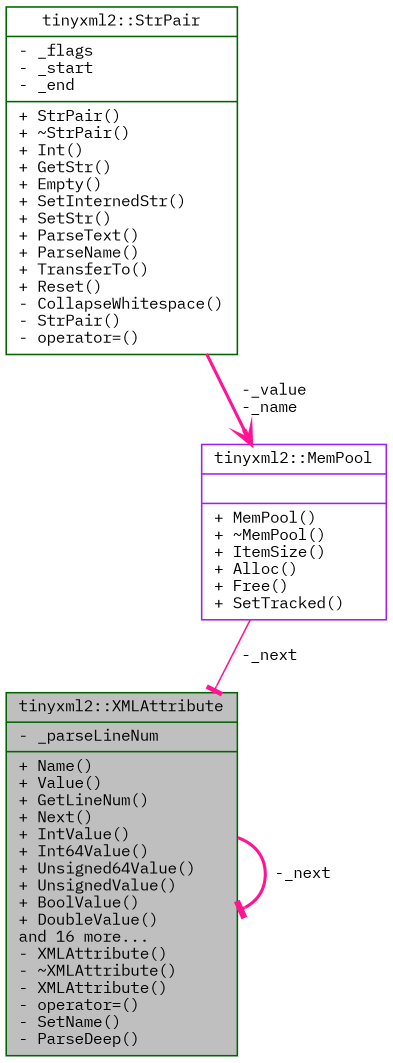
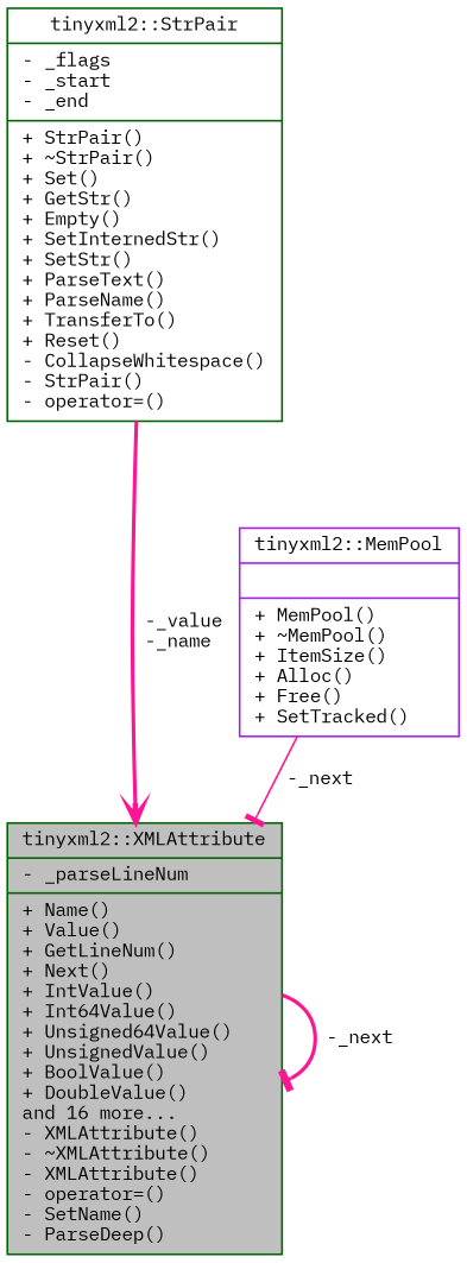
  digraph {
    fontname="IBM Plex Mono"
    node [color=darkgreen fillcolor=white fontname="IBM Plex Mono" fontsize=10 shape=record style=filled]
    edge [arrowhead=tee color=deeppink fontname="IBM Plex Mono" fontsize=10 labelfontname=Helvetica labelfontsize=10 style=bold]
    n1 [fillcolor=grey75 fontcolor=black height=0.2 label="{tinyxml2::XMLAttribute\n|- _parseLineNum\l|+ Name()\l+ Value()\l+ GetLineNum()\l+ Next()\l+ IntValue()\l+ Int64Value()\l+ Unsigned64Value()\l+ UnsignedValue()\l+ BoolValue()\l+ DoubleValue()\land 16 more...\l- XMLAttribute()\l- ~XMLAttribute()\l- XMLAttribute()\l- operator=()\l- SetName()\l- ParseDeep()\l}" width=0.4]
-   n2 [height=0.2 label="{tinyxml2::StrPair\n|- _flags\l- _start\l- _end\l|+ StrPair()\l+ ~StrPair()\l+ Int()\l+ GetStr()\l+ Empty()\l+ SetInternedStr()\l+ SetStr()\l+ ParseText()\l+ ParseName()\l+ TransferTo()\l+ Reset()\l- CollapseWhitespace()\l- StrPair()\l- operator=()\l}" width=0.4]
+   n2 [height=0.2 label="{tinyxml2::StrPair\n|- _flags\l- _start\l- _end\l|+ StrPair()\l+ ~StrPair()\l+ Set()\l+ GetStr()\l+ Empty()\l+ SetInternedStr()\l+ SetStr()\l+ ParseText()\l+ ParseName()\l+ TransferTo()\l+ Reset()\l- CollapseWhitespace()\l- StrPair()\l- operator=()\l}" width=0.4]
    n3 [color=purple height=0.2 label="{tinyxml2::MemPool\n||+ MemPool()\l+ ~MemPool()\l+ ItemSize()\l+ Alloc()\l+ Free()\l+ SetTracked()\l}" width=0.4]
    n1 -> n1 [label=" -_next"]
-   n2 -> n3 [arrowhead=vee label=" -_value\n-_name"]
+   n2 -> n1 [arrowhead=vee label=" -_value\n-_name"]
    n3 -> n1 [label=" -_next" style=solid]
  }
